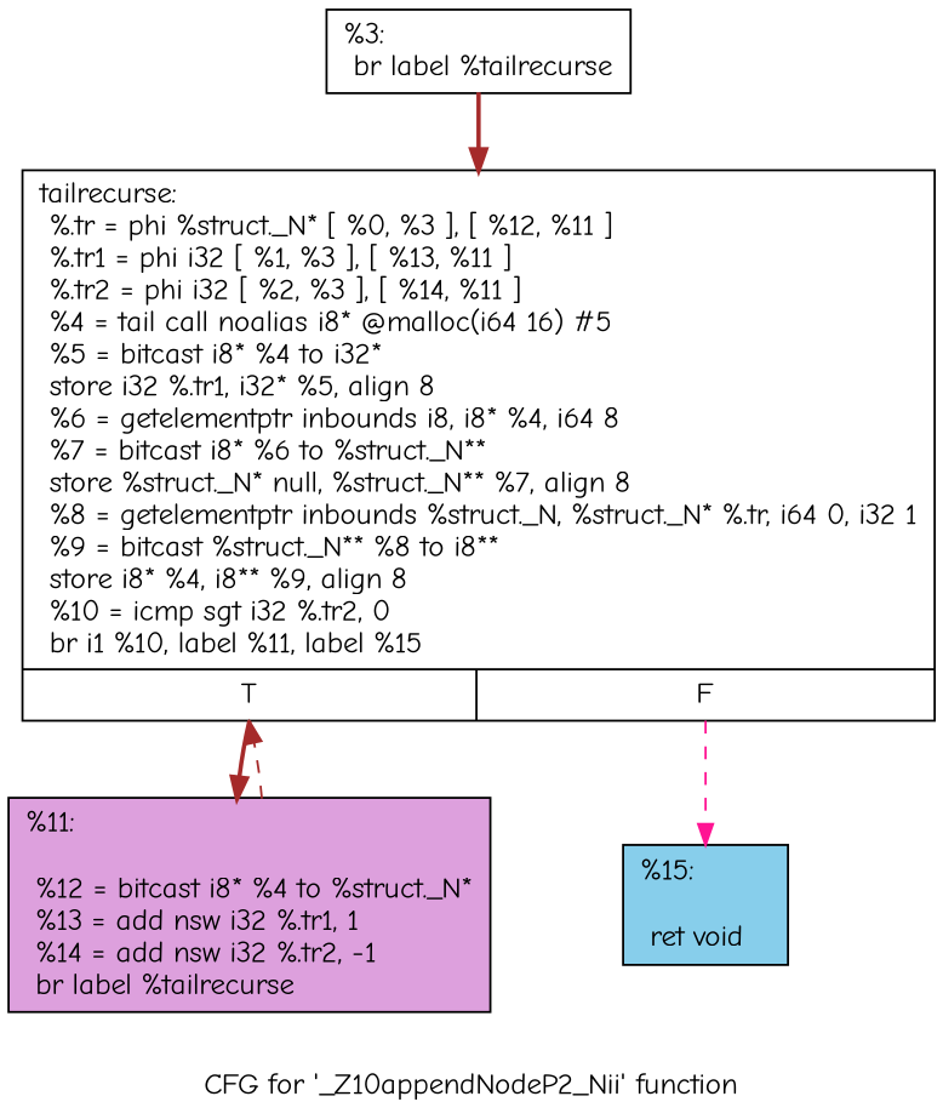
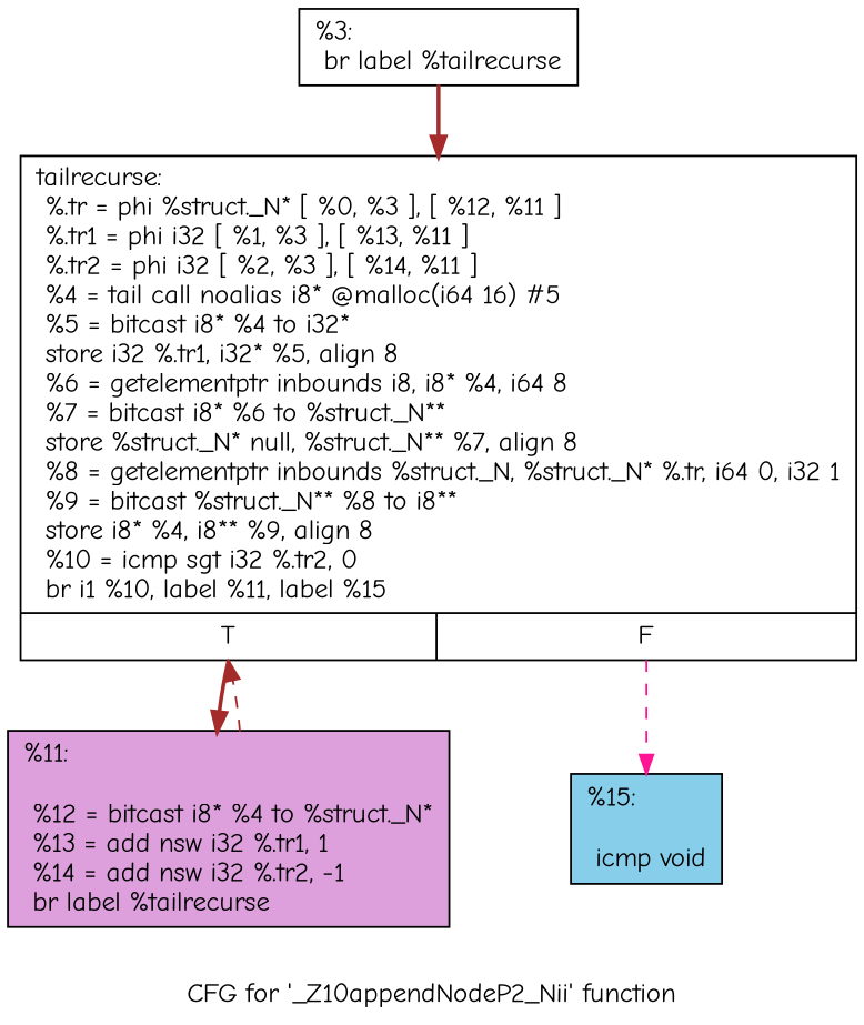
  digraph {
    label="CFG for '_Z10appendNodeP2_Nii' function"
    fontname="Comic Neue"
    node [shape=record style=filled fillcolor=white fontname="Comic Neue"]
    edge [color=brown style=bold fontname="Comic Neue"]
    n1 [label="{%3:\l  br label %tailrecurse\l}"]
    n2 [label="{tailrecurse:                                      \l  %.tr = phi %struct._N* [ %0, %3 ], [ %12, %11 ]\l  %.tr1 = phi i32 [ %1, %3 ], [ %13, %11 ]\l  %.tr2 = phi i32 [ %2, %3 ], [ %14, %11 ]\l  %4 = tail call noalias i8* @malloc(i64 16) #5\l  %5 = bitcast i8* %4 to i32*\l  store i32 %.tr1, i32* %5, align 8\l  %6 = getelementptr inbounds i8, i8* %4, i64 8\l  %7 = bitcast i8* %6 to %struct._N**\l  store %struct._N* null, %struct._N** %7, align 8\l  %8 = getelementptr inbounds %struct._N, %struct._N* %.tr, i64 0, i32 1\l  %9 = bitcast %struct._N** %8 to i8**\l  store i8* %4, i8** %9, align 8\l  %10 = icmp sgt i32 %.tr2, 0\l  br i1 %10, label %11, label %15\l|{<s0>T|<s1>F}}"]
    n3 [label="{%11:\l\l  %12 = bitcast i8* %4 to %struct._N*\l  %13 = add nsw i32 %.tr1, 1\l  %14 = add nsw i32 %.tr2, -1\l  br label %tailrecurse\l}" fillcolor=plum]
-   n4 [label="{%15:\l\l  ret void\l}" fillcolor=skyblue]
+   n4 [label="{%15:\l\l  icmp void\l}" fillcolor=skyblue]
    n1 -> n2
    n2 -> n3 [tailport=s0]
    n2 -> n4 [tailport=s1 color=deeppink style=dashed]
    n3 -> n2 [style=dashed]
  }
